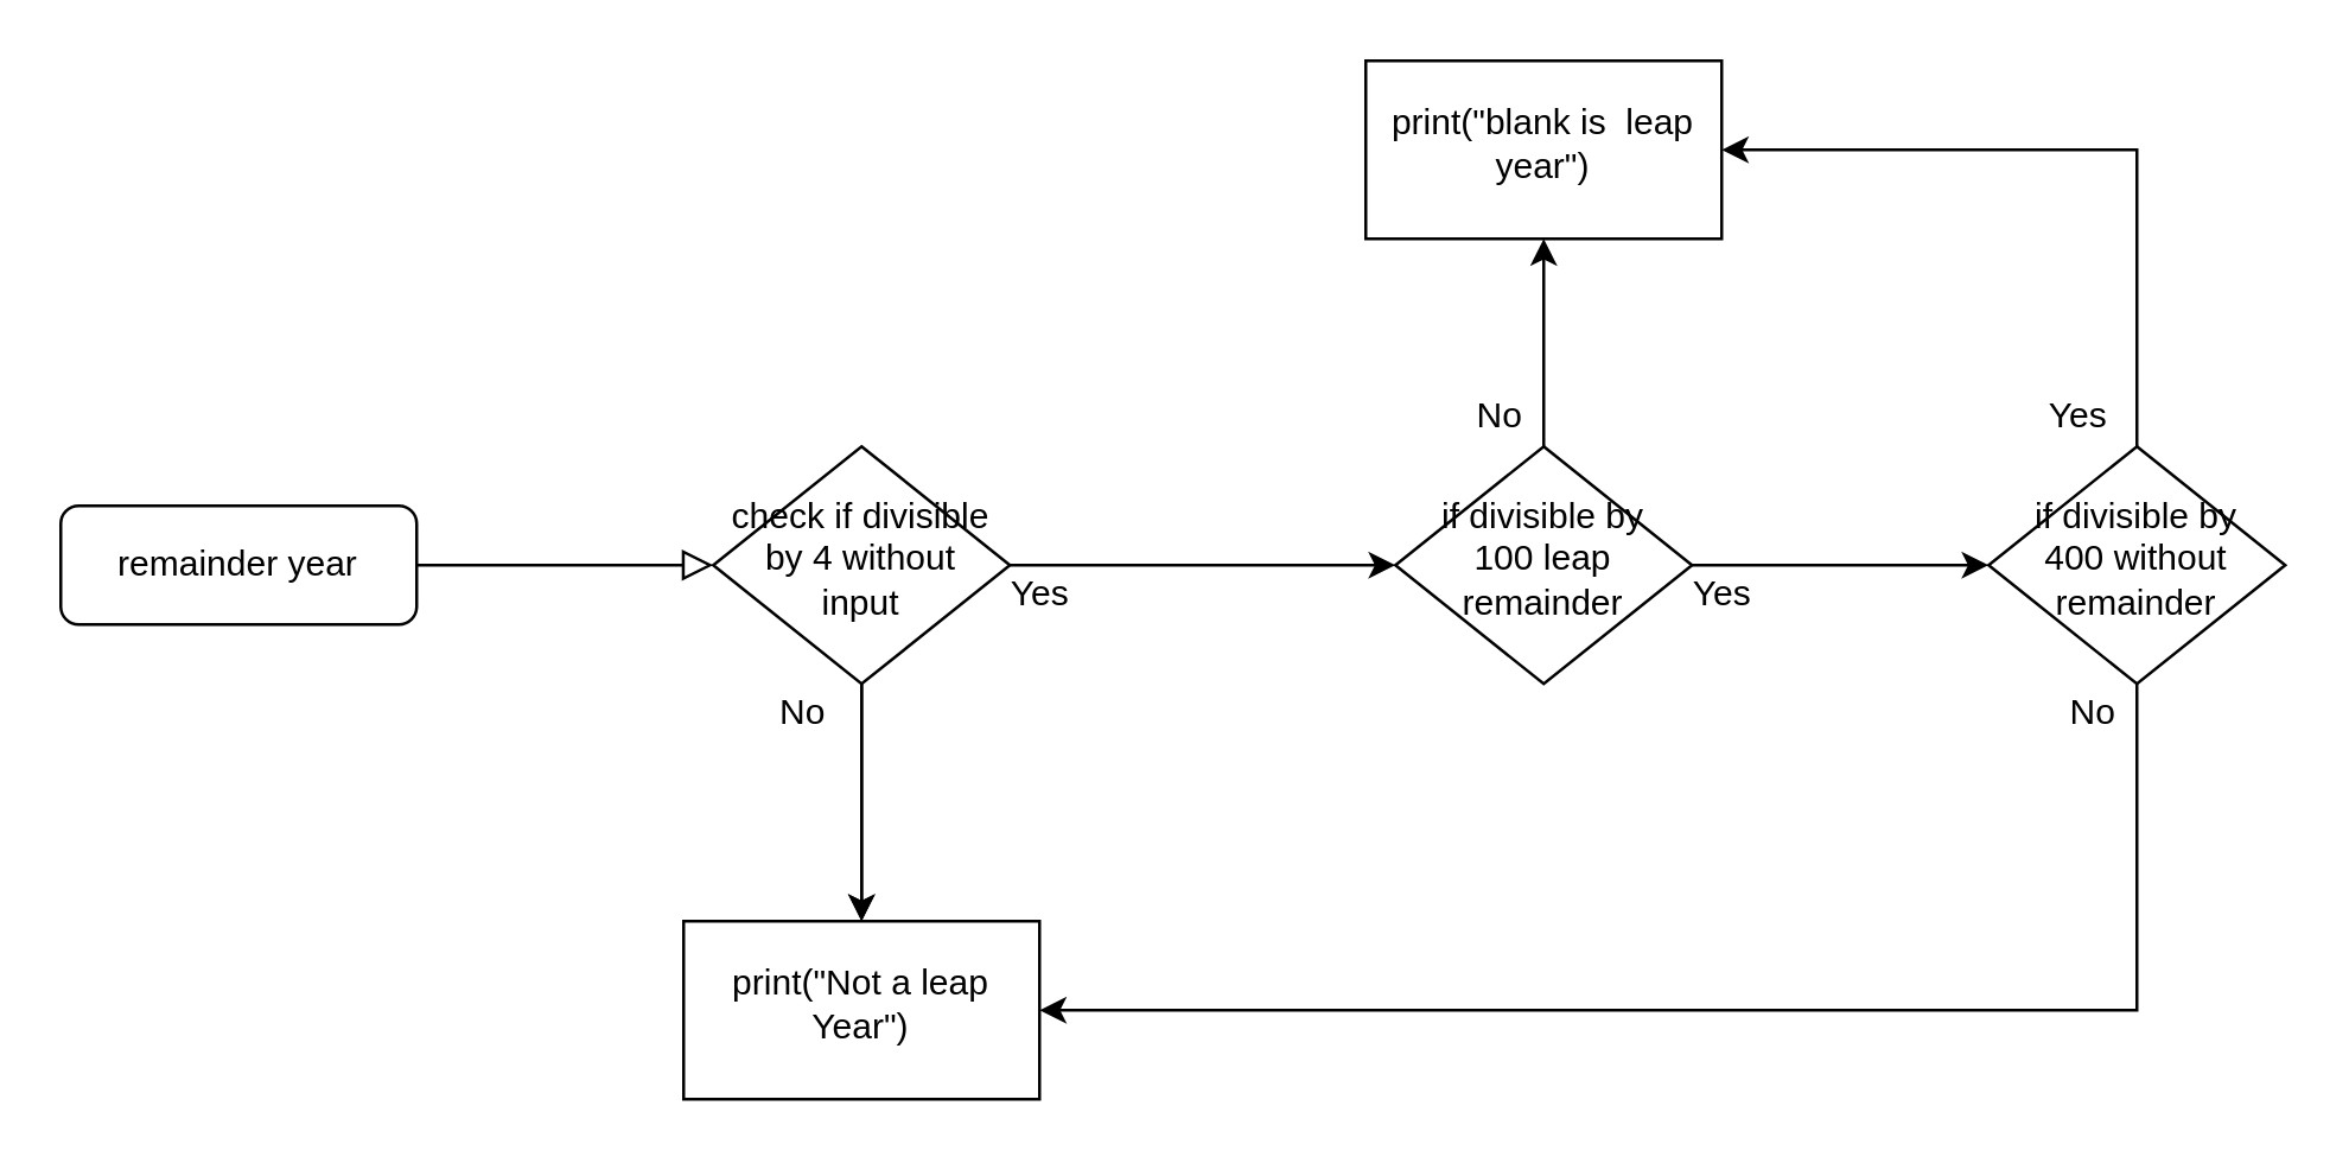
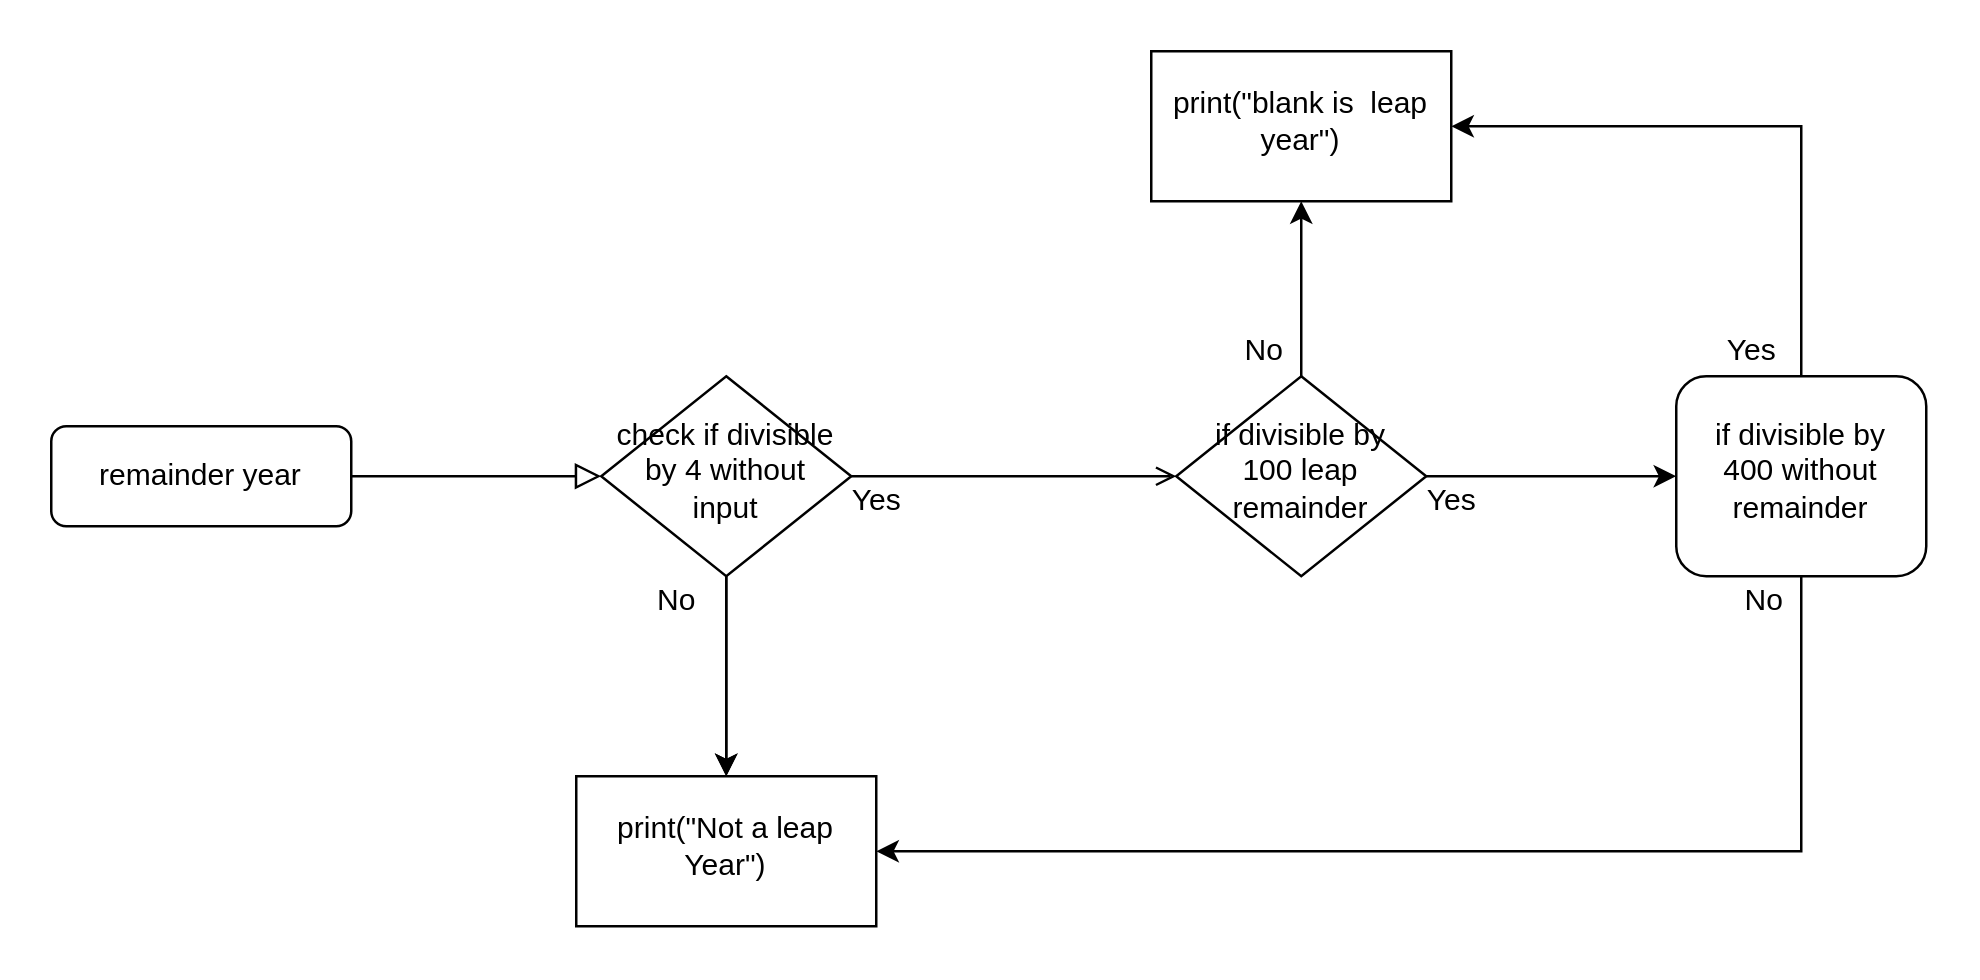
  <mxCell id="0" />
  <mxCell id="1" parent="0" />
  <mxCell id="2" value="" style="rounded=0;html=1;jettySize=auto;orthogonalLoop=1;fontSize=11;endArrow=block;endFill=0;endSize=8;strokeWidth=1;shadow=0;labelBackgroundColor=none;edgeStyle=orthogonalEdgeStyle;" parent="1" source="3" target="7" edge="1"><mxGeometry relative="1" as="geometry" /></mxCell>
  <mxCell id="3" value="remainder year" style="rounded=1;whiteSpace=wrap;html=1;fontSize=12;glass=0;strokeWidth=1;shadow=0;" parent="1" vertex="1"><mxGeometry x="20" y="170" width="120" height="40" as="geometry" /></mxCell>
  <mxCell id="4" value="" style="edgeStyle=orthogonalEdgeStyle;rounded=0;orthogonalLoop=1;jettySize=auto;html=1;" edge="1" parent="1" source="7" target="8"><mxGeometry relative="1" as="geometry" /></mxCell>
- <mxCell id="5" value="" style="edgeStyle=orthogonalEdgeStyle;rounded=0;orthogonalLoop=1;jettySize=auto;html=1;" edge="1" parent="1" source="7" target="13"><mxGeometry relative="1" as="geometry" /></mxCell>
+ <mxCell id="5" value="" style="edgeStyle=orthogonalEdgeStyle;rounded=0;orthogonalLoop=1;jettySize=auto;html=1;endArrow=open;" edge="1" parent="1" source="7" target="13"><mxGeometry relative="1" as="geometry" /></mxCell>
  <mxCell id="6" style="edgeStyle=orthogonalEdgeStyle;rounded=0;orthogonalLoop=1;jettySize=auto;html=1;exitX=0.5;exitY=1;exitDx=0;exitDy=0;" edge="1" parent="1" source="7" target="8"><mxGeometry relative="1" as="geometry" /></mxCell>
  <mxCell id="7" value="check if divisible by 4 without input" style="rhombus;whiteSpace=wrap;html=1;shadow=0;fontFamily=Helvetica;fontSize=12;align=center;strokeWidth=1;spacing=6;spacingTop=-4;" parent="1" vertex="1"><mxGeometry x="240" y="150" width="100" height="80" as="geometry" /></mxCell>
  <mxCell id="8" value="print(&quot;Not a leap Year&quot;)" style="whiteSpace=wrap;html=1;shadow=0;strokeWidth=1;spacing=6;spacingTop=-4;" vertex="1" parent="1"><mxGeometry x="230" y="310" width="120" height="60" as="geometry" /></mxCell>
  <mxCell id="9" value="No" style="text;html=1;align=center;verticalAlign=middle;resizable=0;points=[];autosize=1;" vertex="1" parent="1"><mxGeometry x="255" y="230" width="30" height="20" as="geometry" /></mxCell>
  <mxCell id="10" value="Yes" style="text;html=1;align=center;verticalAlign=middle;resizable=0;points=[];autosize=1;" vertex="1" parent="1"><mxGeometry x="330" y="190" width="40" height="20" as="geometry" /></mxCell>
  <mxCell id="11" value="" style="edgeStyle=orthogonalEdgeStyle;rounded=0;orthogonalLoop=1;jettySize=auto;html=1;" edge="1" parent="1" source="13" target="18"><mxGeometry relative="1" as="geometry" /></mxCell>
  <mxCell id="12" value="" style="edgeStyle=orthogonalEdgeStyle;rounded=0;orthogonalLoop=1;jettySize=auto;html=1;" edge="1" parent="1" source="13" target="19"><mxGeometry relative="1" as="geometry" /></mxCell>
  <mxCell id="13" value="if divisible by 100 leap remainder" style="rhombus;whiteSpace=wrap;html=1;shadow=0;fontFamily=Helvetica;fontSize=12;align=center;strokeWidth=1;spacing=6;spacingTop=-4;" vertex="1" parent="1"><mxGeometry x="470" y="150" width="100" height="80" as="geometry" /></mxCell>
  <mxCell id="14" value="Yes" style="text;html=1;align=center;verticalAlign=middle;resizable=0;points=[];autosize=1;" vertex="1" parent="1"><mxGeometry x="560" y="190" width="40" height="20" as="geometry" /></mxCell>
  <mxCell id="15" value="No" style="text;html=1;align=center;verticalAlign=middle;resizable=0;points=[];autosize=1;" vertex="1" parent="1"><mxGeometry x="490" y="130" width="30" height="20" as="geometry" /></mxCell>
  <mxCell id="16" style="edgeStyle=orthogonalEdgeStyle;rounded=0;orthogonalLoop=1;jettySize=auto;html=1;exitX=0.5;exitY=0;exitDx=0;exitDy=0;entryX=1;entryY=0.5;entryDx=0;entryDy=0;" edge="1" parent="1" source="18" target="19"><mxGeometry relative="1" as="geometry" /></mxCell>
  <mxCell id="17" style="edgeStyle=orthogonalEdgeStyle;rounded=0;orthogonalLoop=1;jettySize=auto;html=1;exitX=0.5;exitY=1;exitDx=0;exitDy=0;entryX=1;entryY=0.5;entryDx=0;entryDy=0;" edge="1" parent="1" source="18" target="8"><mxGeometry relative="1" as="geometry" /></mxCell>
- <mxCell id="18" value="if divisible by 400 without remainder" style="rhombus;whiteSpace=wrap;html=1;shadow=0;fontFamily=Helvetica;fontSize=12;align=center;strokeWidth=1;spacing=6;spacingTop=-4;" vertex="1" parent="1"><mxGeometry x="670" y="150" width="100" height="80" as="geometry" /></mxCell>
+ <mxCell id="18" value="if divisible by 400 without remainder" style="whiteSpace=wrap;html=1;shadow=0;fontFamily=Helvetica;fontSize=12;align=center;strokeWidth=1;spacing=6;spacingTop=-4;rounded=1;" vertex="1" parent="1"><mxGeometry x="670" y="150" width="100" height="80" as="geometry" /></mxCell>
  <mxCell id="19" value="print(&quot;blank is&amp;nbsp; leap year&quot;)" style="whiteSpace=wrap;html=1;shadow=0;strokeWidth=1;spacing=6;spacingTop=-4;" vertex="1" parent="1"><mxGeometry x="460" y="20" width="120" height="60" as="geometry" /></mxCell>
  <mxCell id="20" value="No" style="text;html=1;align=center;verticalAlign=middle;resizable=0;points=[];autosize=1;" vertex="1" parent="1"><mxGeometry x="690" y="230" width="30" height="20" as="geometry" /></mxCell>
  <mxCell id="21" value="Yes" style="text;html=1;align=center;verticalAlign=middle;resizable=0;points=[];autosize=1;" vertex="1" parent="1"><mxGeometry x="680" y="130" width="40" height="20" as="geometry" /></mxCell>
